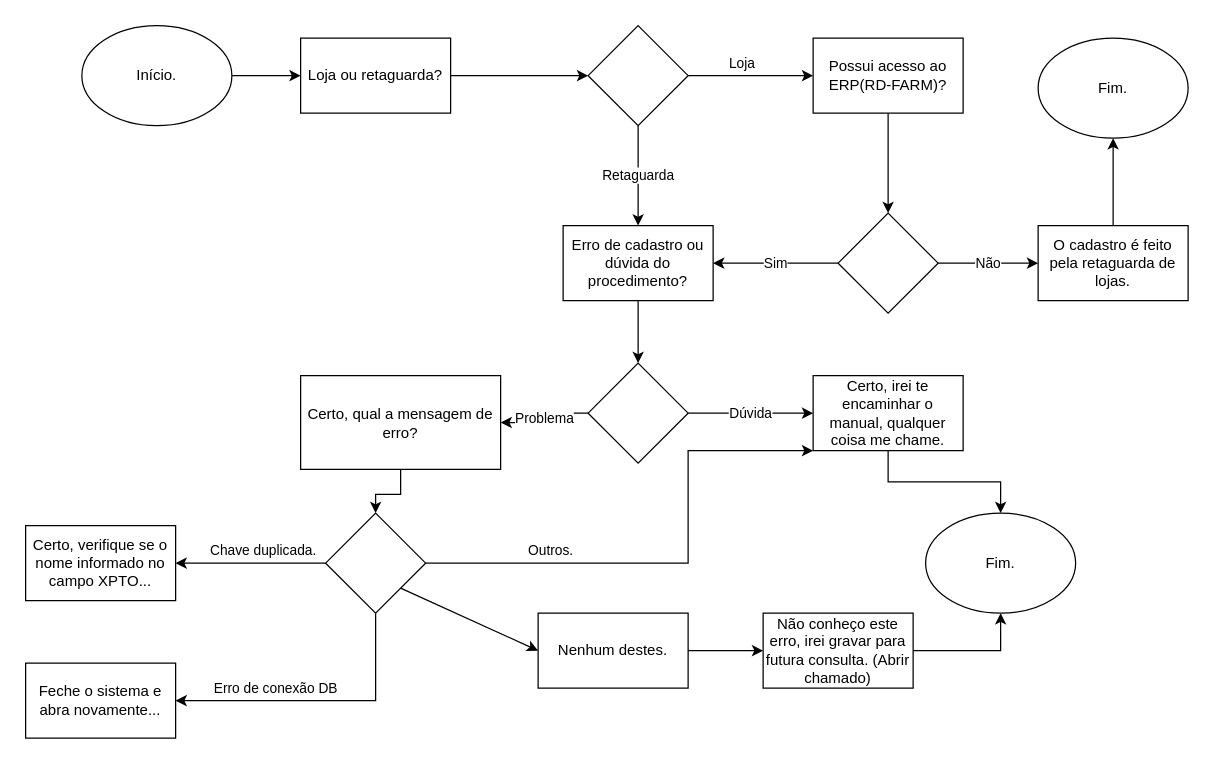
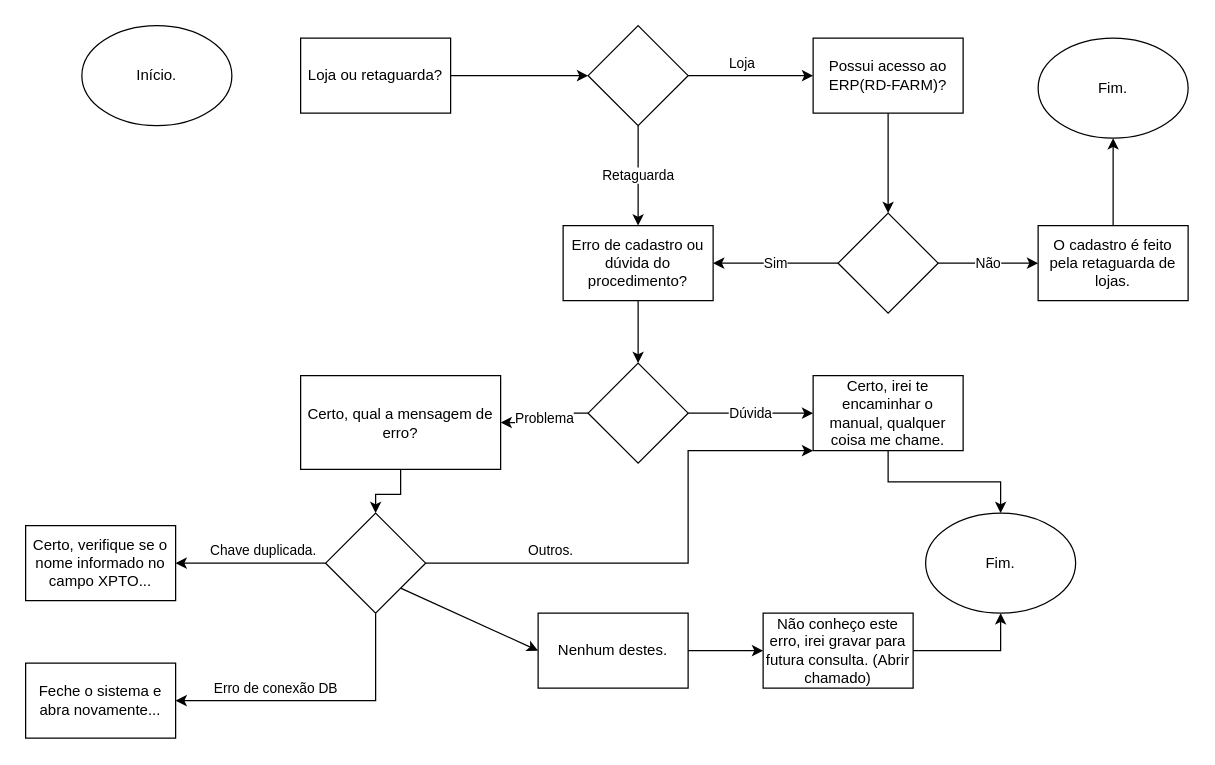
  <mxCell id="0" />
  <mxCell id="1" parent="0" />
- <mxCell id="2" style="edgeStyle=orthogonalEdgeStyle;rounded=0;orthogonalLoop=1;jettySize=auto;html=1;entryX=0;entryY=0.5;entryDx=0;entryDy=0;exitX=1;exitY=0.5;exitDx=0;exitDy=0;" edge="1" parent="1" source="17" target="4"><mxGeometry relative="1" as="geometry"><mxPoint x="190" y="60" as="sourcePoint" /></mxGeometry></mxCell>
  <mxCell id="3" style="edgeStyle=orthogonalEdgeStyle;rounded=0;orthogonalLoop=1;jettySize=auto;html=1;entryX=0;entryY=0.5;entryDx=0;entryDy=0;" edge="1" parent="1" source="4" target="7"><mxGeometry relative="1" as="geometry" /></mxCell>
  <mxCell id="4" value="Loja ou retaguarda?" style="rounded=0;whiteSpace=wrap;html=1;" vertex="1" parent="1"><mxGeometry x="240" y="30" width="120" height="60" as="geometry" /></mxCell>
  <mxCell id="5" value="Loja" style="edgeStyle=orthogonalEdgeStyle;rounded=0;orthogonalLoop=1;jettySize=auto;html=1;" edge="1" parent="1" source="7" target="9"><mxGeometry x="-0.143" y="10" relative="1" as="geometry"><mxPoint as="offset" /></mxGeometry></mxCell>
  <mxCell id="6" value="Retaguarda" style="edgeStyle=orthogonalEdgeStyle;rounded=0;orthogonalLoop=1;jettySize=auto;html=1;entryX=0.5;entryY=0;entryDx=0;entryDy=0;" edge="1" parent="1" source="7" target="11"><mxGeometry relative="1" as="geometry"><mxPoint x="510" y="160" as="targetPoint" /></mxGeometry></mxCell>
  <mxCell id="7" value="" style="rhombus;whiteSpace=wrap;html=1;" vertex="1" parent="1"><mxGeometry x="470" y="20" width="80" height="80" as="geometry" /></mxCell>
  <mxCell id="8" style="edgeStyle=orthogonalEdgeStyle;rounded=0;orthogonalLoop=1;jettySize=auto;html=1;entryX=0.5;entryY=0;entryDx=0;entryDy=0;" edge="1" parent="1" source="9" target="14"><mxGeometry relative="1" as="geometry" /></mxCell>
  <mxCell id="9" value="Possui acesso ao ERP(RD-FARM)?" style="rounded=0;whiteSpace=wrap;html=1;" vertex="1" parent="1"><mxGeometry x="650" y="30" width="120" height="60" as="geometry" /></mxCell>
  <mxCell id="10" style="edgeStyle=orthogonalEdgeStyle;rounded=0;orthogonalLoop=1;jettySize=auto;html=1;entryX=0.5;entryY=0;entryDx=0;entryDy=0;" edge="1" parent="1" source="11" target="21"><mxGeometry relative="1" as="geometry" /></mxCell>
  <mxCell id="11" value="Erro de cadastro ou dúvida do procedimento?" style="rounded=0;whiteSpace=wrap;html=1;" vertex="1" parent="1"><mxGeometry x="450" y="180" width="120" height="60" as="geometry" /></mxCell>
  <mxCell id="12" value="Sim" style="edgeStyle=orthogonalEdgeStyle;rounded=0;orthogonalLoop=1;jettySize=auto;html=1;" edge="1" parent="1" source="14" target="11"><mxGeometry relative="1" as="geometry" /></mxCell>
  <mxCell id="13" value="Não" style="edgeStyle=orthogonalEdgeStyle;rounded=0;orthogonalLoop=1;jettySize=auto;html=1;" edge="1" parent="1" source="14" target="16"><mxGeometry relative="1" as="geometry" /></mxCell>
  <mxCell id="14" value="" style="rhombus;whiteSpace=wrap;html=1;" vertex="1" parent="1"><mxGeometry x="670" y="170" width="80" height="80" as="geometry" /></mxCell>
  <mxCell id="15" style="edgeStyle=orthogonalEdgeStyle;rounded=0;orthogonalLoop=1;jettySize=auto;html=1;entryX=0.5;entryY=1;entryDx=0;entryDy=0;" edge="1" parent="1" source="16" target="18"><mxGeometry relative="1" as="geometry" /></mxCell>
  <mxCell id="16" value="O cadastro é feito pela retaguarda de lojas." style="rounded=0;whiteSpace=wrap;html=1;" vertex="1" parent="1"><mxGeometry x="830" y="180" width="120" height="60" as="geometry" /></mxCell>
  <mxCell id="17" value="Início." style="ellipse;whiteSpace=wrap;html=1;" vertex="1" parent="1"><mxGeometry x="65" y="20" width="120" height="80" as="geometry" /></mxCell>
  <mxCell id="18" value="Fim." style="ellipse;whiteSpace=wrap;html=1;" vertex="1" parent="1"><mxGeometry x="830" y="30" width="120" height="80" as="geometry" /></mxCell>
  <mxCell id="19" value="Problema" style="edgeStyle=orthogonalEdgeStyle;rounded=0;orthogonalLoop=1;jettySize=auto;html=1;entryX=1;entryY=0.5;entryDx=0;entryDy=0;" edge="1" parent="1" source="21" target="23"><mxGeometry relative="1" as="geometry"><mxPoint x="400" y="330" as="targetPoint" /></mxGeometry></mxCell>
  <mxCell id="20" value="Dúvida" style="edgeStyle=orthogonalEdgeStyle;rounded=0;orthogonalLoop=1;jettySize=auto;html=1;entryX=0;entryY=0.5;entryDx=0;entryDy=0;" edge="1" parent="1" source="21" target="25"><mxGeometry relative="1" as="geometry" /></mxCell>
  <mxCell id="21" value="" style="rhombus;whiteSpace=wrap;html=1;" vertex="1" parent="1"><mxGeometry x="470" y="290" width="80" height="80" as="geometry" /></mxCell>
  <mxCell id="22" style="edgeStyle=orthogonalEdgeStyle;rounded=0;orthogonalLoop=1;jettySize=auto;html=1;entryX=0.5;entryY=0;entryDx=0;entryDy=0;" edge="1" parent="1" source="23" target="30"><mxGeometry relative="1" as="geometry" /></mxCell>
  <mxCell id="23" value="Certo, qual a mensagem de erro?" style="rounded=0;whiteSpace=wrap;html=1;" vertex="1" parent="1"><mxGeometry x="240" y="300" width="160" height="75" as="geometry" /></mxCell>
  <mxCell id="24" style="edgeStyle=orthogonalEdgeStyle;rounded=0;orthogonalLoop=1;jettySize=auto;html=1;entryX=0.5;entryY=0;entryDx=0;entryDy=0;" edge="1" parent="1" source="25" target="26"><mxGeometry relative="1" as="geometry" /></mxCell>
  <mxCell id="25" value="Certo, irei te encaminhar o manual, qualquer coisa me chame." style="rounded=0;whiteSpace=wrap;html=1;" vertex="1" parent="1"><mxGeometry x="650" y="300" width="120" height="60" as="geometry" /></mxCell>
  <mxCell id="26" value="Fim." style="ellipse;whiteSpace=wrap;html=1;" vertex="1" parent="1"><mxGeometry x="740" y="410" width="120" height="80" as="geometry" /></mxCell>
  <mxCell id="27" value="Chave duplicada." style="edgeStyle=orthogonalEdgeStyle;rounded=0;orthogonalLoop=1;jettySize=auto;html=1;" edge="1" parent="1" source="30" target="31"><mxGeometry x="-0.167" y="-10" relative="1" as="geometry"><mxPoint as="offset" /></mxGeometry></mxCell>
  <mxCell id="28" value="Outros." style="edgeStyle=orthogonalEdgeStyle;rounded=0;orthogonalLoop=1;jettySize=auto;html=1;entryX=0;entryY=1;entryDx=0;entryDy=0;" edge="1" parent="1" source="30" target="25"><mxGeometry x="-0.5" y="10" relative="1" as="geometry"><Array as="points"><mxPoint x="550" y="450" /><mxPoint x="550" y="360" /></Array><mxPoint as="offset" /></mxGeometry></mxCell>
  <mxCell id="29" value="Erro de conexão DB" style="edgeStyle=orthogonalEdgeStyle;rounded=0;orthogonalLoop=1;jettySize=auto;html=1;entryX=1;entryY=0.5;entryDx=0;entryDy=0;exitX=0.5;exitY=1;exitDx=0;exitDy=0;" edge="1" parent="1" source="30" target="32"><mxGeometry x="0.304" y="-10" relative="1" as="geometry"><mxPoint x="300" y="590" as="targetPoint" /><mxPoint as="offset" /></mxGeometry></mxCell>
  <mxCell id="30" value="" style="rhombus;whiteSpace=wrap;html=1;" vertex="1" parent="1"><mxGeometry x="260" y="410" width="80" height="80" as="geometry" /></mxCell>
  <mxCell id="31" value="Certo, verifique se o nome informado no campo XPTO..." style="rounded=0;whiteSpace=wrap;html=1;" vertex="1" parent="1"><mxGeometry x="20" y="420" width="120" height="60" as="geometry" /></mxCell>
  <mxCell id="32" value="Feche o sistema e abra novamente..." style="rounded=0;whiteSpace=wrap;html=1;" vertex="1" parent="1"><mxGeometry x="20" y="530" width="120" height="60" as="geometry" /></mxCell>
  <mxCell id="33" style="edgeStyle=orthogonalEdgeStyle;rounded=0;orthogonalLoop=1;jettySize=auto;html=1;entryX=0;entryY=0.5;entryDx=0;entryDy=0;" edge="1" parent="1" source="34" target="37"><mxGeometry relative="1" as="geometry" /></mxCell>
  <mxCell id="34" value="Nenhum destes." style="rounded=0;whiteSpace=wrap;html=1;" vertex="1" parent="1"><mxGeometry x="430" y="490" width="120" height="60" as="geometry" /></mxCell>
  <mxCell id="35" value="" style="endArrow=classic;html=1;exitX=1;exitY=1;exitDx=0;exitDy=0;entryX=0;entryY=0.5;entryDx=0;entryDy=0;" edge="1" parent="1" source="30" target="34"><mxGeometry width="50" height="50" relative="1" as="geometry"><mxPoint x="460" y="490" as="sourcePoint" /><mxPoint x="510" y="440" as="targetPoint" /></mxGeometry></mxCell>
  <mxCell id="36" style="edgeStyle=orthogonalEdgeStyle;rounded=0;orthogonalLoop=1;jettySize=auto;html=1;entryX=0.5;entryY=1;entryDx=0;entryDy=0;exitX=1;exitY=0.5;exitDx=0;exitDy=0;" edge="1" parent="1" source="37" target="26"><mxGeometry relative="1" as="geometry" /></mxCell>
  <mxCell id="37" value="Não conheço este erro, irei gravar para futura consulta. (Abrir chamado)" style="rounded=0;whiteSpace=wrap;html=1;" vertex="1" parent="1"><mxGeometry x="610" y="490" width="120" height="60" as="geometry" /></mxCell>
